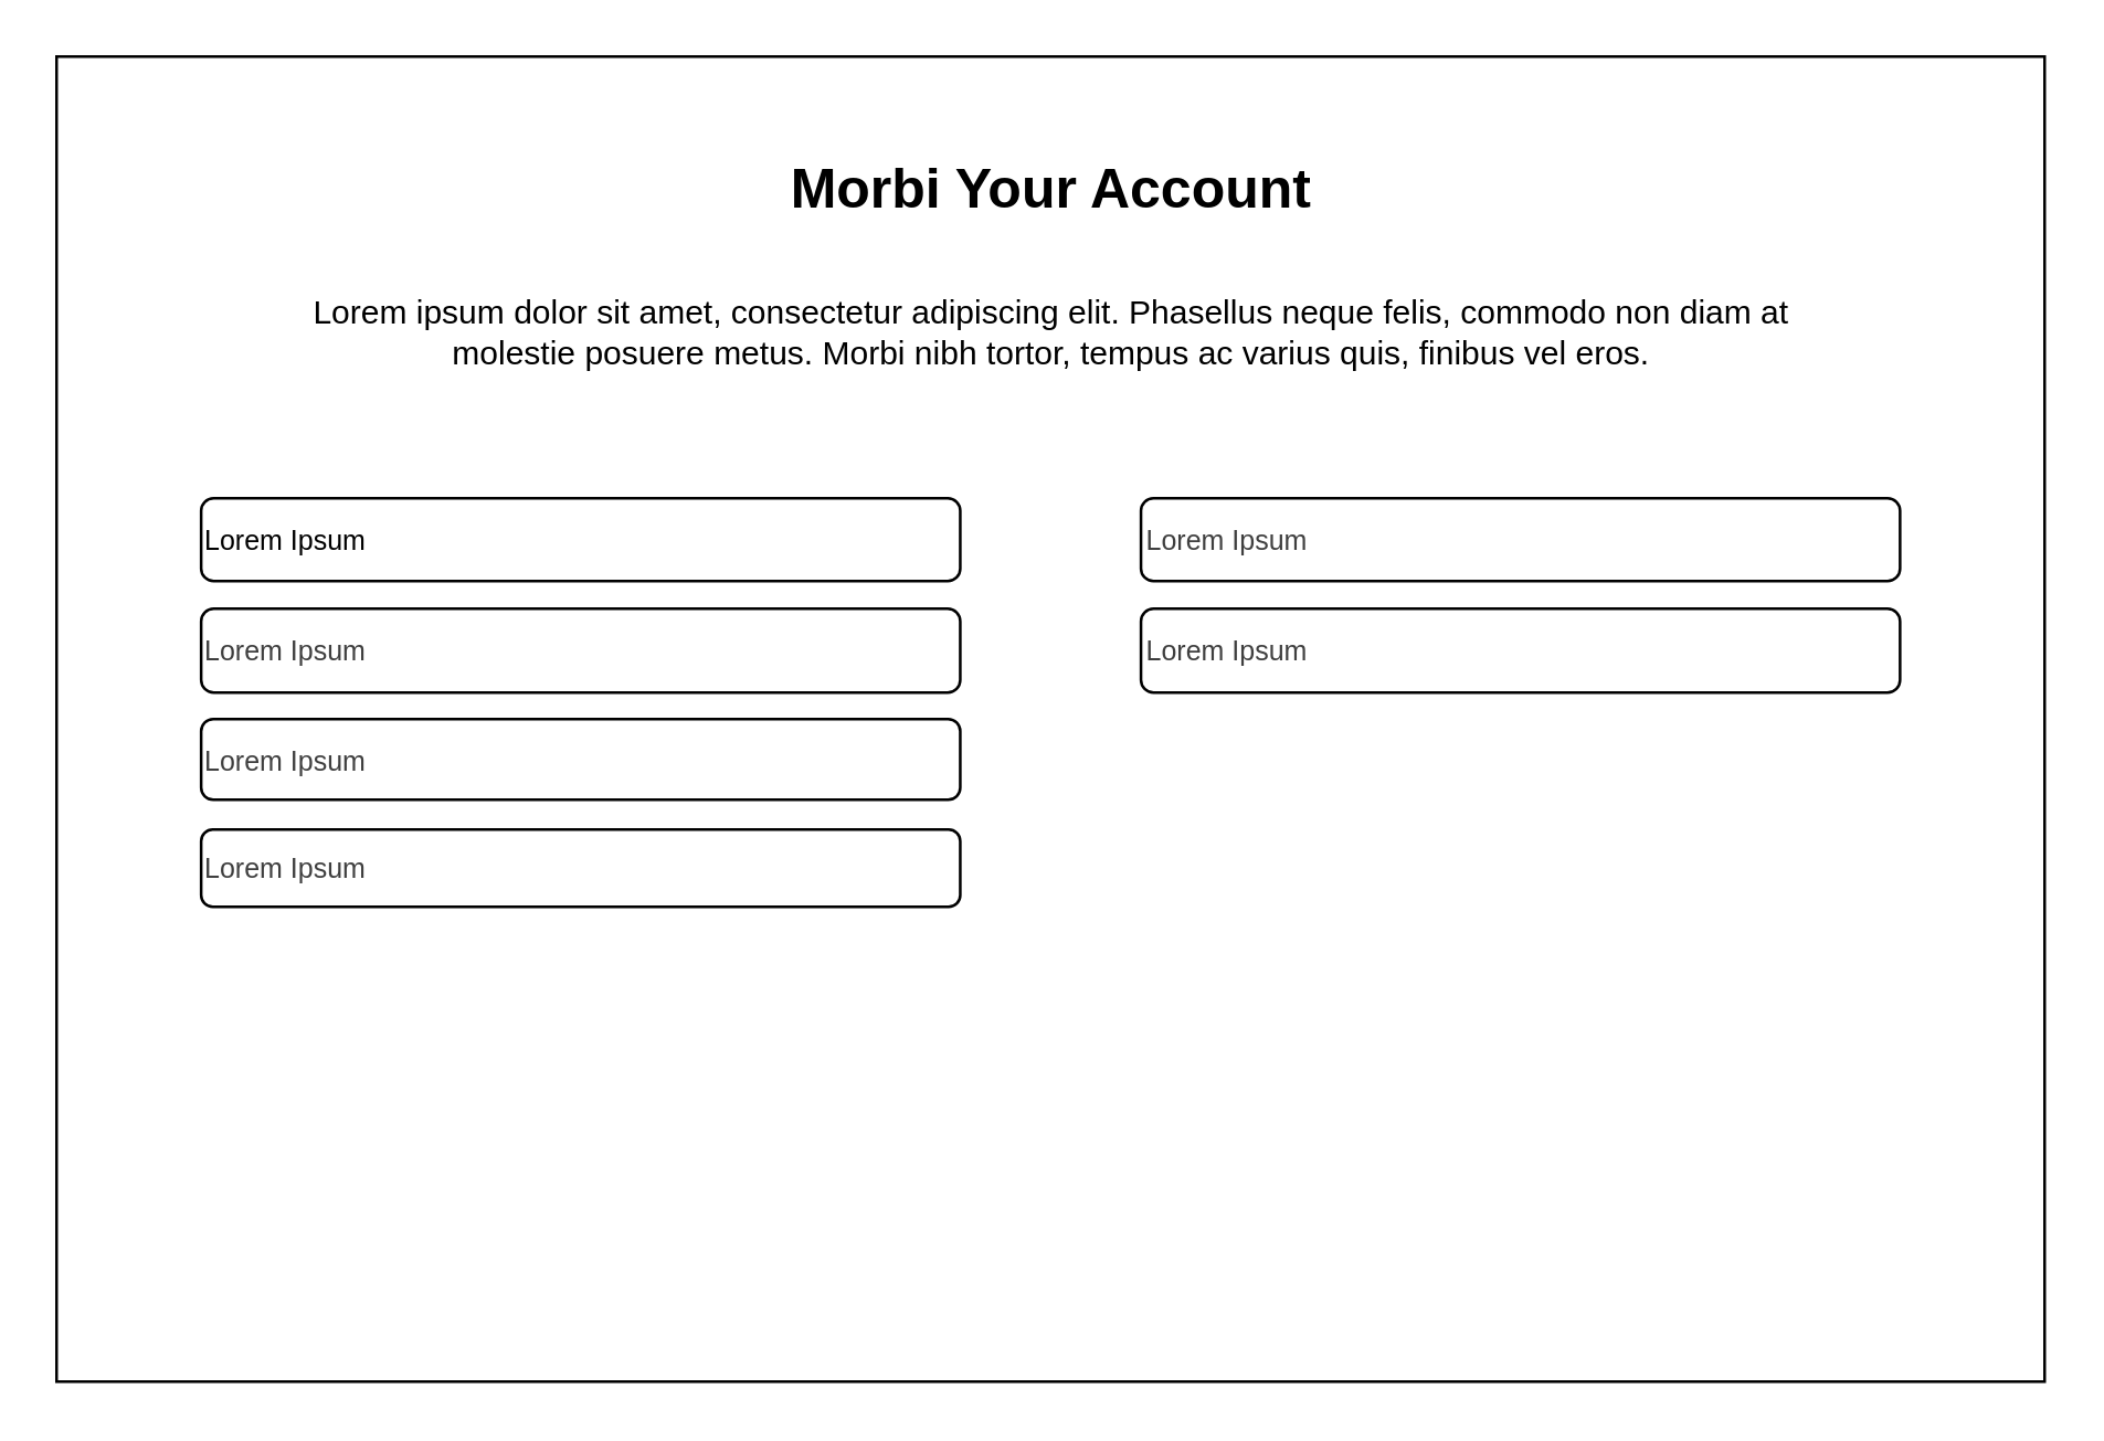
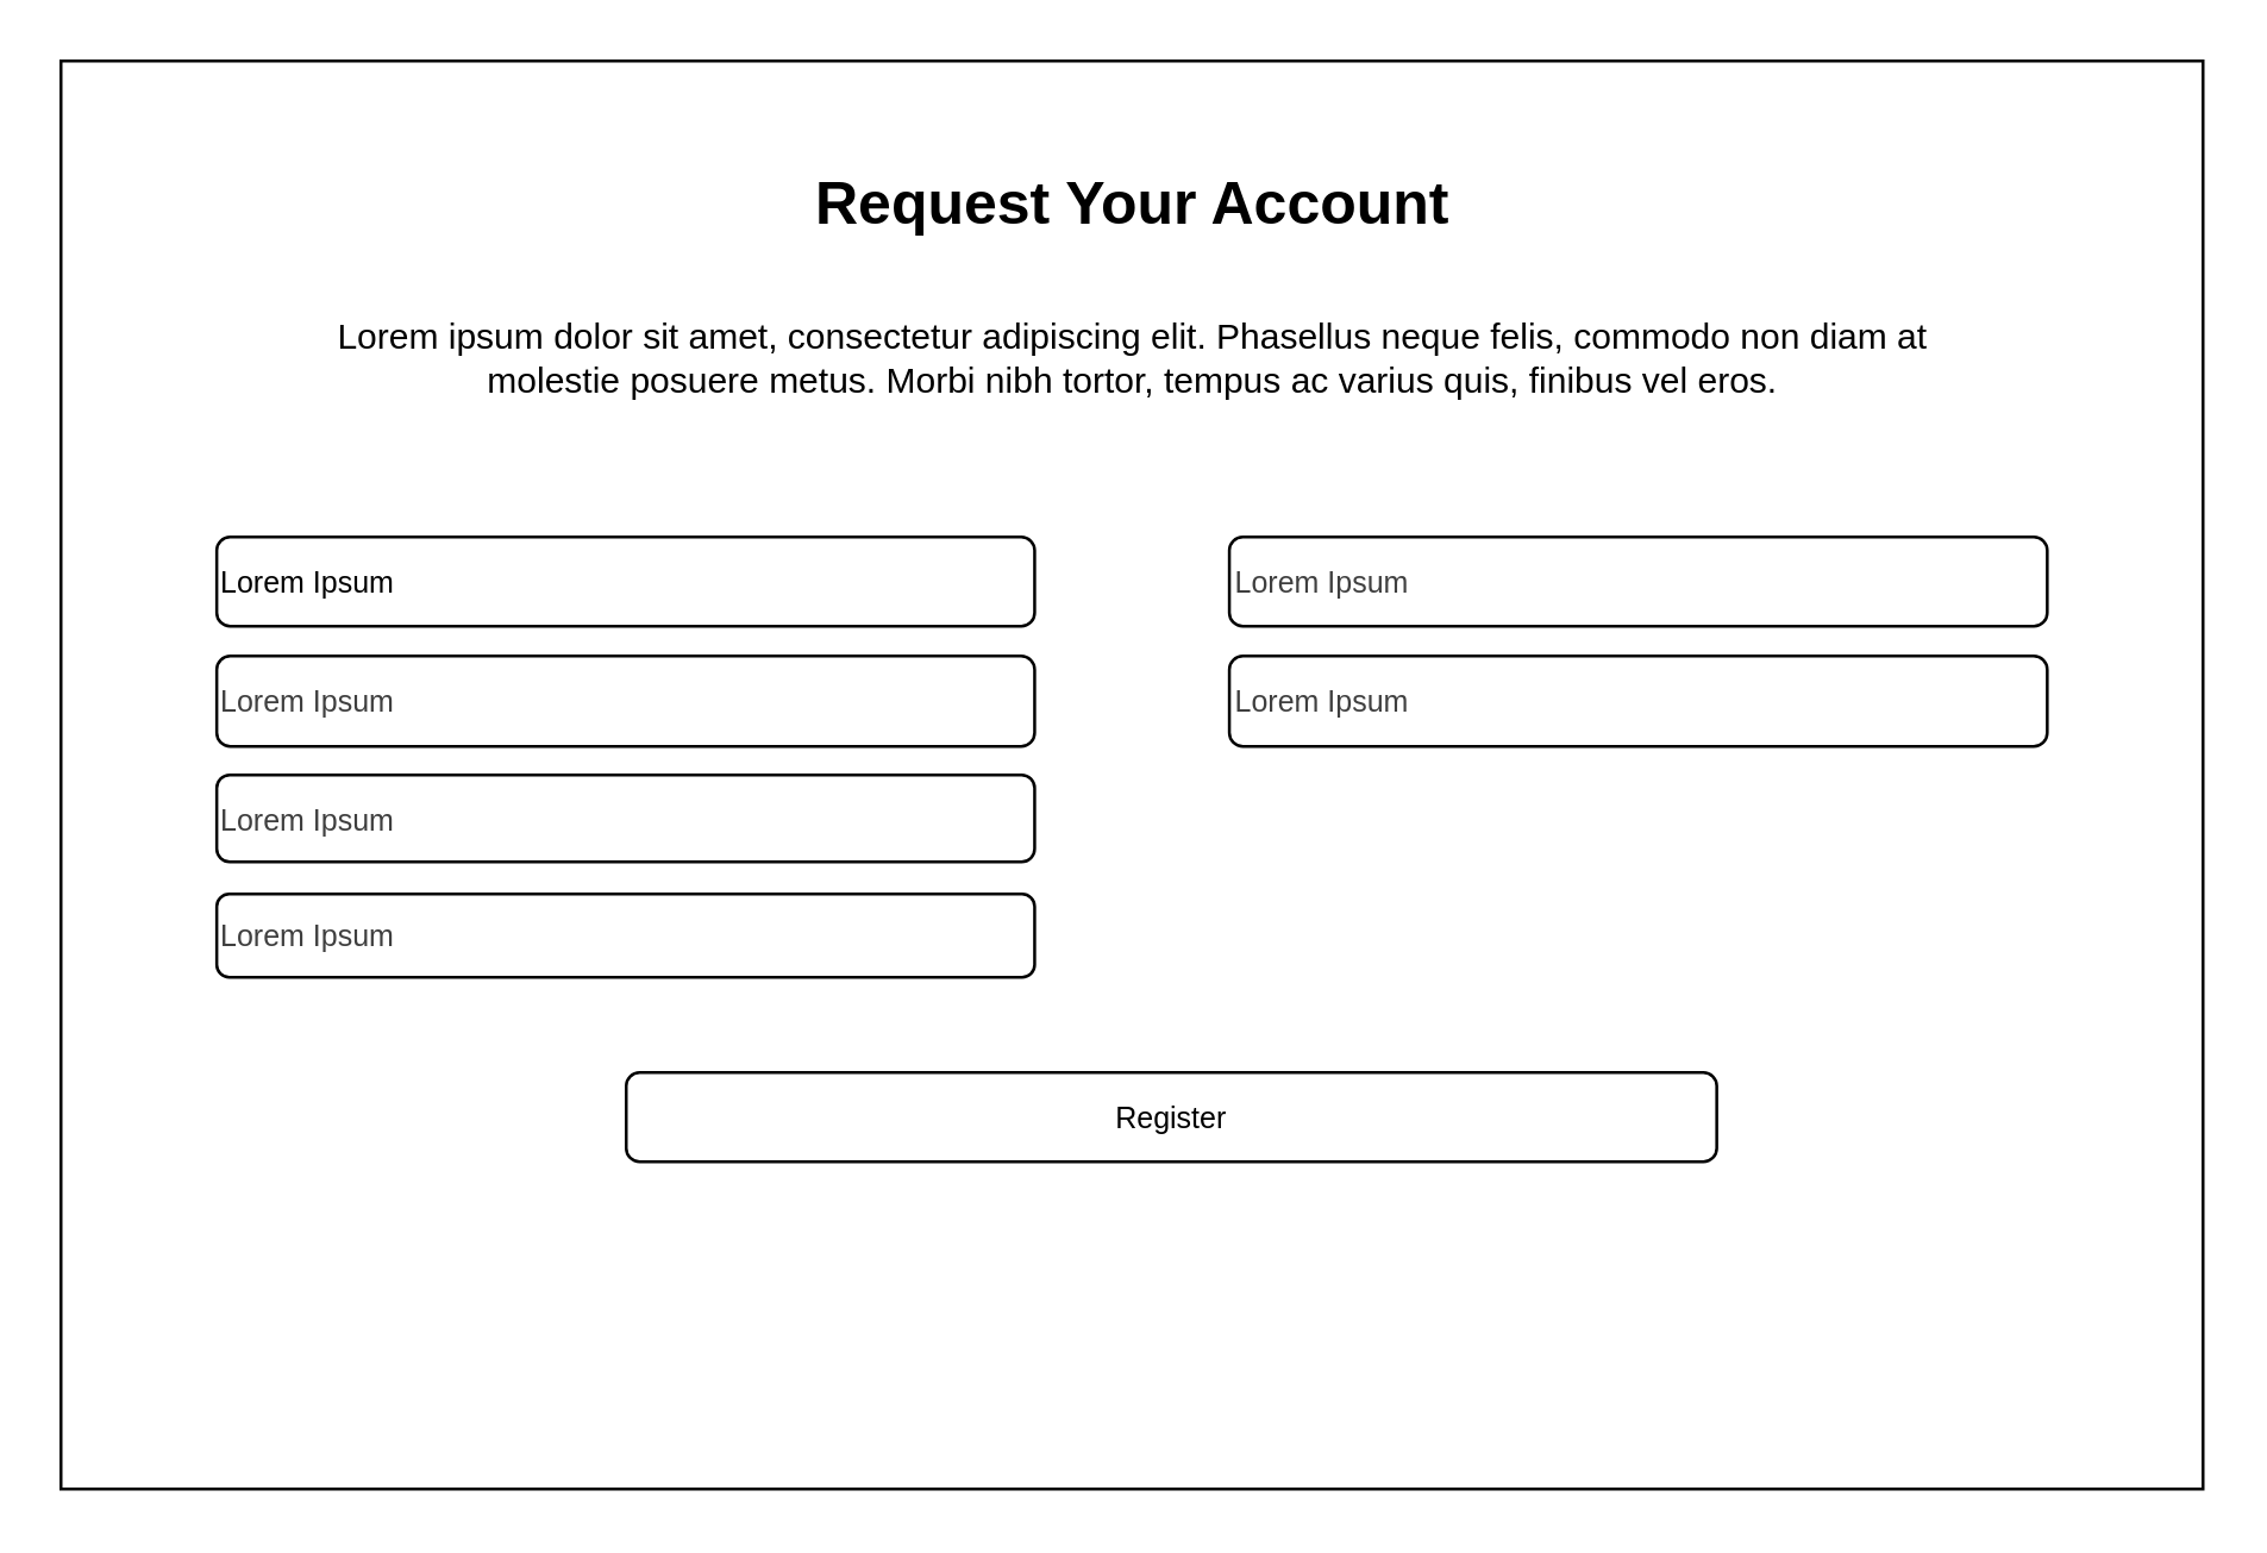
  <mxCell id="0" />
  <mxCell id="1" parent="0" />
  <mxCell id="2" value="" style="group" vertex="1" connectable="0" parent="1"><mxGeometry x="20" y="20" width="720" height="480" as="geometry" /></mxCell>
  <mxCell id="3" value="" style="rounded=0;whiteSpace=wrap;html=1;" vertex="1" parent="2"><mxGeometry width="720" height="480.0" as="geometry" /></mxCell>
- <mxCell id="4" value="Morbi Your Account" style="text;html=1;align=center;verticalAlign=middle;resizable=0;points=[];autosize=1;strokeColor=none;fillColor=none;fontSize=20;fontStyle=1" vertex="1" parent="2"><mxGeometry x="250.002" y="27" width="220" height="40" as="geometry" /></mxCell>
+ <mxCell id="4" value="Request Your Account" style="text;html=1;align=center;verticalAlign=middle;resizable=0;points=[];autosize=1;strokeColor=none;fillColor=none;fontSize=20;fontStyle=1" vertex="1" parent="2"><mxGeometry x="250.002" y="27" width="220" height="40" as="geometry" /></mxCell>
  <mxCell id="5" value="Lorem ipsum dolor sit amet, consectetur adipiscing elit. Phasellus neque felis, commodo non diam at&lt;div&gt;molestie posuere metus. Morbi nibh tortor, tempus ac varius quis, finibus vel eros.&lt;/div&gt;" style="text;html=1;align=center;verticalAlign=middle;resizable=0;points=[];autosize=1;strokeColor=none;fillColor=none;fontSize=12;" vertex="1" parent="2"><mxGeometry x="80.004" y="80" width="560" height="40" as="geometry" /></mxCell>
  <mxCell id="6" value="&lt;font style=&quot;font-size: 10px;&quot;&gt;Lorem Ipsum&lt;/font&gt;" style="rounded=1;whiteSpace=wrap;html=1;align=left;" vertex="1" parent="2"><mxGeometry x="52.36" y="160" width="274.91" height="30" as="geometry" /></mxCell>
  <mxCell id="7" value="&lt;span style=&quot;color: rgb(63, 63, 63);&quot;&gt;&lt;font style=&quot;font-size: 10px;&quot;&gt;Lorem Ipsum&lt;/font&gt;&lt;/span&gt;" style="rounded=1;whiteSpace=wrap;html=1;align=left;" vertex="1" parent="2"><mxGeometry x="392.73" y="160" width="274.91" height="30" as="geometry" /></mxCell>
  <mxCell id="8" value="&lt;span style=&quot;color: rgb(63, 63, 63);&quot;&gt;&lt;font style=&quot;font-size: 10px;&quot;&gt;Lorem Ipsum&lt;/font&gt;&lt;/span&gt;" style="rounded=1;whiteSpace=wrap;html=1;align=left;" vertex="1" parent="2"><mxGeometry x="52.36" y="200" width="274.91" height="30.4" as="geometry" /></mxCell>
  <mxCell id="9" value="&lt;span style=&quot;color: rgb(63, 63, 63);&quot;&gt;&lt;font style=&quot;font-size: 10px;&quot;&gt;Lorem Ipsum&lt;/font&gt;&lt;/span&gt;" style="rounded=1;whiteSpace=wrap;html=1;align=left;" vertex="1" parent="2"><mxGeometry x="52.36" y="240" width="274.91" height="29.2" as="geometry" /></mxCell>
  <mxCell id="10" value="&lt;span style=&quot;color: rgb(63, 63, 63);&quot;&gt;&lt;font style=&quot;font-size: 10px;&quot;&gt;Lorem Ipsum&lt;/font&gt;&lt;/span&gt;" style="rounded=1;whiteSpace=wrap;html=1;align=left;" vertex="1" parent="2"><mxGeometry x="52.36" y="280" width="274.91" height="28" as="geometry" /></mxCell>
  <mxCell id="11" value="&lt;span style=&quot;color: rgb(63, 63, 63);&quot;&gt;&lt;font style=&quot;font-size: 10px;&quot;&gt;Lorem Ipsum&lt;/font&gt;&lt;/span&gt;" style="rounded=1;whiteSpace=wrap;html=1;align=left;" vertex="1" parent="2"><mxGeometry x="392.73" y="200" width="274.91" height="30.4" as="geometry" /></mxCell>
+ <mxCell id="12" value="&lt;font size=&quot;1&quot;&gt;Register&lt;/font&gt;" style="rounded=1;whiteSpace=wrap;html=1;align=center;" vertex="1" parent="2"><mxGeometry x="190" y="340" width="366.55" height="30" as="geometry" /></mxCell>
